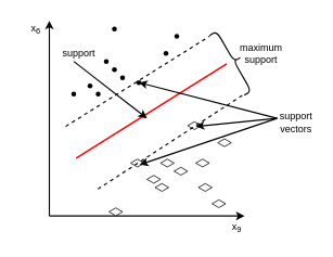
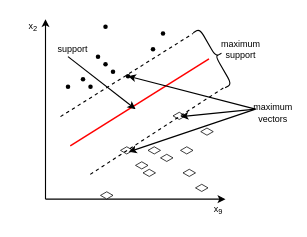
  <mxCell id="0" />
  <mxCell id="1" parent="0" />
  <mxCell id="2" value="" style="endArrow=classic;html=1;rounded=0;strokeWidth=1.5;" edge="1" parent="1"><mxGeometry width="50" height="50" relative="1" as="geometry"><mxPoint x="60" y="265" as="sourcePoint" /><mxPoint x="300" y="265" as="targetPoint" /></mxGeometry></mxCell>
  <mxCell id="3" value="" style="endArrow=classic;html=1;rounded=0;strokeWidth=1.5;" edge="1" parent="1"><mxGeometry width="50" height="50" relative="1" as="geometry"><mxPoint x="60" y="265" as="sourcePoint" /><mxPoint x="60" y="25" as="targetPoint" /></mxGeometry></mxCell>
  <mxCell id="4" value="" style="html=1;whiteSpace=wrap;aspect=fixed;shape=isoRectangle;" vertex="1" parent="1"><mxGeometry x="160" y="195" width="16.67" height="10" as="geometry" /></mxCell>
  <mxCell id="5" value="" style="html=1;whiteSpace=wrap;aspect=fixed;shape=isoRectangle;" vertex="1" parent="1"><mxGeometry x="180" y="215" width="16.67" height="10" as="geometry" /></mxCell>
  <mxCell id="6" value="" style="html=1;whiteSpace=wrap;aspect=fixed;shape=isoRectangle;" vertex="1" parent="1"><mxGeometry x="190" y="225" width="16.67" height="10" as="geometry" /></mxCell>
  <mxCell id="7" value="" style="html=1;whiteSpace=wrap;aspect=fixed;shape=isoRectangle;" vertex="1" parent="1"><mxGeometry x="240" y="195" width="16.67" height="10" as="geometry" /></mxCell>
  <mxCell id="8" value="" style="html=1;whiteSpace=wrap;aspect=fixed;shape=isoRectangle;" vertex="1" parent="1"><mxGeometry x="196.67" y="195" width="16.67" height="10" as="geometry" /></mxCell>
  <mxCell id="9" value="" style="html=1;whiteSpace=wrap;aspect=fixed;shape=isoRectangle;" vertex="1" parent="1"><mxGeometry x="230" y="149" width="16.67" height="10" as="geometry" /></mxCell>
  <mxCell id="10" value="" style="html=1;whiteSpace=wrap;aspect=fixed;shape=isoRectangle;" vertex="1" parent="1"><mxGeometry x="213.34" y="205" width="16.67" height="10" as="geometry" /></mxCell>
  <mxCell id="11" value="" style="html=1;whiteSpace=wrap;aspect=fixed;shape=isoRectangle;" vertex="1" parent="1"><mxGeometry x="243.33" y="225" width="16.67" height="10" as="geometry" /></mxCell>
  <mxCell id="12" value="" style="html=1;whiteSpace=wrap;aspect=fixed;shape=isoRectangle;" vertex="1" parent="1"><mxGeometry x="260" y="245" width="16.67" height="10" as="geometry" /></mxCell>
  <mxCell id="13" value="" style="html=1;whiteSpace=wrap;aspect=fixed;shape=isoRectangle;" vertex="1" parent="1"><mxGeometry x="267" y="170" width="16.67" height="10" as="geometry" /></mxCell>
  <mxCell id="14" value="" style="html=1;whiteSpace=wrap;aspect=fixed;shape=isoRectangle;" vertex="1" parent="1"><mxGeometry x="133.33" y="255" width="16.67" height="10" as="geometry" /></mxCell>
  <mxCell id="15" value="" style="shape=waypoint;sketch=0;fillStyle=solid;size=6;pointerEvents=1;points=[];fillColor=none;resizable=0;rotatable=0;perimeter=centerPerimeter;snapToPoint=1;" vertex="1" parent="1"><mxGeometry x="80" y="105" width="20" height="20" as="geometry" /></mxCell>
  <mxCell id="16" value="" style="shape=waypoint;sketch=0;fillStyle=solid;size=6;pointerEvents=1;points=[];fillColor=none;resizable=0;rotatable=0;perimeter=centerPerimeter;snapToPoint=1;" vertex="1" parent="1"><mxGeometry x="110" y="105" width="20" height="20" as="geometry" /></mxCell>
  <mxCell id="17" value="" style="shape=waypoint;sketch=0;fillStyle=solid;size=6;pointerEvents=1;points=[];fillColor=none;resizable=0;rotatable=0;perimeter=centerPerimeter;snapToPoint=1;" vertex="1" parent="1"><mxGeometry x="130" y="25" width="20" height="20" as="geometry" /></mxCell>
  <mxCell id="18" value="" style="shape=waypoint;sketch=0;fillStyle=solid;size=6;pointerEvents=1;points=[];fillColor=none;resizable=0;rotatable=0;perimeter=centerPerimeter;snapToPoint=1;" vertex="1" parent="1"><mxGeometry x="120" y="65" width="20" height="20" as="geometry" /></mxCell>
  <mxCell id="19" value="" style="shape=waypoint;sketch=0;fillStyle=solid;size=6;pointerEvents=1;points=[];fillColor=none;resizable=0;rotatable=0;perimeter=centerPerimeter;snapToPoint=1;" vertex="1" parent="1"><mxGeometry x="130" y="75" width="20" height="20" as="geometry" /></mxCell>
  <mxCell id="20" value="" style="shape=waypoint;sketch=0;fillStyle=solid;size=6;pointerEvents=1;points=[];fillColor=none;resizable=0;rotatable=0;perimeter=centerPerimeter;snapToPoint=1;" vertex="1" parent="1"><mxGeometry x="140" y="85" width="20" height="20" as="geometry" /></mxCell>
  <mxCell id="21" value="" style="shape=waypoint;sketch=0;fillStyle=solid;size=6;pointerEvents=1;points=[];fillColor=none;resizable=0;rotatable=0;perimeter=centerPerimeter;snapToPoint=1;" vertex="1" parent="1"><mxGeometry x="193.34" y="55" width="20" height="20" as="geometry" /></mxCell>
  <mxCell id="22" value="" style="shape=waypoint;sketch=0;fillStyle=solid;size=6;pointerEvents=1;points=[];fillColor=none;resizable=0;rotatable=0;perimeter=centerPerimeter;snapToPoint=1;" vertex="1" parent="1"><mxGeometry x="206.67" y="34" width="20" height="20" as="geometry" /></mxCell>
  <mxCell id="23" value="" style="shape=waypoint;sketch=0;fillStyle=solid;size=6;pointerEvents=1;points=[];fillColor=none;resizable=0;rotatable=0;perimeter=centerPerimeter;snapToPoint=1;" vertex="1" parent="1"><mxGeometry x="100" y="95" width="20" height="20" as="geometry" /></mxCell>
  <mxCell id="24" value="" style="shape=waypoint;sketch=0;fillStyle=solid;size=6;pointerEvents=1;points=[];fillColor=none;resizable=0;rotatable=0;perimeter=centerPerimeter;snapToPoint=1;" vertex="1" parent="1"><mxGeometry x="160" y="91" width="20" height="20" as="geometry" /></mxCell>
  <mxCell id="25" value="" style="endArrow=none;html=1;rounded=0;dashed=1;strokeWidth=1.5;" edge="1" parent="1"><mxGeometry width="50" height="50" relative="1" as="geometry"><mxPoint x="80" y="155" as="sourcePoint" /><mxPoint x="257" y="44" as="targetPoint" /></mxGeometry></mxCell>
  <mxCell id="26" value="" style="endArrow=none;html=1;rounded=0;strokeColor=#FF0000;strokeWidth=2;" edge="1" parent="1"><mxGeometry width="50" height="50" relative="1" as="geometry"><mxPoint x="93" y="194" as="sourcePoint" /><mxPoint x="278" y="78" as="targetPoint" /></mxGeometry></mxCell>
  <mxCell id="27" value="" style="endArrow=none;html=1;rounded=0;exitX=0.58;exitY=0.5;exitDx=0;exitDy=0;exitPerimeter=0;dashed=1;strokeWidth=1.5;" edge="1" parent="1"><mxGeometry width="50" height="50" relative="1" as="geometry"><mxPoint x="119.669" y="232" as="sourcePoint" /><mxPoint x="300" y="115" as="targetPoint" /></mxGeometry></mxCell>
  <mxCell id="28" value="" style="shape=curlyBracket;whiteSpace=wrap;html=1;rounded=1;flipH=1;labelPosition=right;verticalLabelPosition=middle;align=left;verticalAlign=middle;rotation=-30;strokeWidth=1.5;" vertex="1" parent="1"><mxGeometry x="276.92" y="32.35" width="20" height="84.99" as="geometry" /></mxCell>
  <mxCell id="29" value="maximum&lt;br&gt;support" style="rounded=0;whiteSpace=wrap;html=1;strokeColor=none;fillColor=none;" vertex="1" parent="1"><mxGeometry x="296.92" y="45" width="46.92" height="40" as="geometry" /></mxCell>
  <mxCell id="30" value="" style="endArrow=classic;html=1;rounded=0;strokeWidth=1.5;" edge="1" parent="1" target="24"><mxGeometry width="50" height="50" relative="1" as="geometry"><mxPoint x="340" y="145" as="sourcePoint" /><mxPoint x="260" y="215" as="targetPoint" /></mxGeometry></mxCell>
  <mxCell id="31" value="" style="endArrow=classic;html=1;rounded=0;strokeWidth=1.5;" edge="1" parent="1"><mxGeometry width="50" height="50" relative="1" as="geometry"><mxPoint x="340" y="145" as="sourcePoint" /><mxPoint x="240" y="155" as="targetPoint" /></mxGeometry></mxCell>
  <mxCell id="32" value="" style="endArrow=classic;html=1;rounded=0;entryX=0.66;entryY=0.7;entryDx=0;entryDy=0;entryPerimeter=0;strokeWidth=1.5;" edge="1" parent="1" target="4"><mxGeometry width="50" height="50" relative="1" as="geometry"><mxPoint x="340" y="145" as="sourcePoint" /><mxPoint x="260" y="215" as="targetPoint" /></mxGeometry></mxCell>
- <mxCell id="33" value="support vectors" style="rounded=0;whiteSpace=wrap;html=1;strokeColor=none;fillColor=none;" vertex="1" parent="1"><mxGeometry x="340" y="135" width="46.92" height="30" as="geometry" /></mxCell>
+ <mxCell id="33" value="maximum vectors" style="rounded=0;whiteSpace=wrap;html=1;strokeColor=none;fillColor=none;" vertex="1" parent="1"><mxGeometry x="340" y="135" width="46.92" height="30" as="geometry" /></mxCell>
  <mxCell id="34" value="x&lt;sub&gt;9&lt;/sub&gt;" style="rounded=0;whiteSpace=wrap;html=1;strokeColor=none;fillColor=none;" vertex="1" parent="1"><mxGeometry x="266.92" y="264" width="46.92" height="30" as="geometry" /></mxCell>
- <mxCell id="35" value="x&lt;sub&gt;6&lt;/sub&gt;" style="rounded=0;whiteSpace=wrap;html=1;strokeColor=none;fillColor=none;" vertex="1" parent="1"><mxGeometry x="20" y="20" width="46.92" height="30" as="geometry" /></mxCell>
+ <mxCell id="35" value="x&lt;sub&gt;2&lt;/sub&gt;" style="rounded=0;whiteSpace=wrap;html=1;strokeColor=none;fillColor=none;" vertex="1" parent="1"><mxGeometry x="20" y="20" width="46.92" height="30" as="geometry" /></mxCell>
  <mxCell id="36" value="" style="endArrow=classic;html=1;rounded=0;strokeWidth=1.5;" edge="1" parent="1"><mxGeometry width="50" height="50" relative="1" as="geometry"><mxPoint x="90" y="75" as="sourcePoint" /><mxPoint x="180" y="145" as="targetPoint" /></mxGeometry></mxCell>
  <mxCell id="37" value="support" style="rounded=0;whiteSpace=wrap;html=1;strokeColor=none;fillColor=none;" vertex="1" parent="1"><mxGeometry x="73.08" y="45" width="46.92" height="40" as="geometry" /></mxCell>
